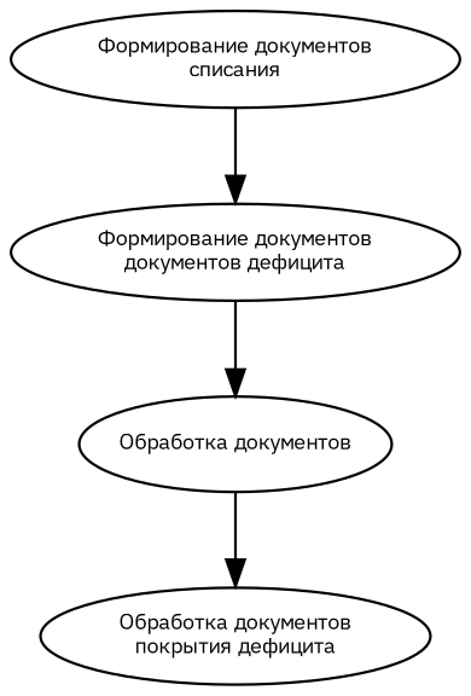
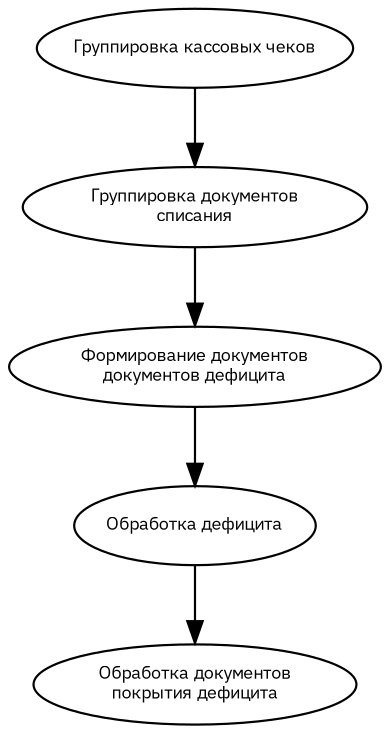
  digraph {
    fontname="IBM Plex Sans"
    node [fontname="IBM Plex Sans" fontsize=8 shape=ellipse]
    edge [fontname="IBM Plex Sans"]
-   n2 [label="Формирование документов\nсписания"]
+   n1 [label="Группировка кассовых чеков"]
+   n2 [label="Группировка документов\nсписания"]
    n3 [label="Формирование документов\nдокументов дефицита"]
-   n4 [label="Обработка документов"]
+   n4 [label="Обработка дефицита"]
    n5 [label="Обработка документов\nпокрытия дефицита"]
+   n1 -> n2
    n2 -> n3
    n3 -> n4
    n4 -> n5
  }
